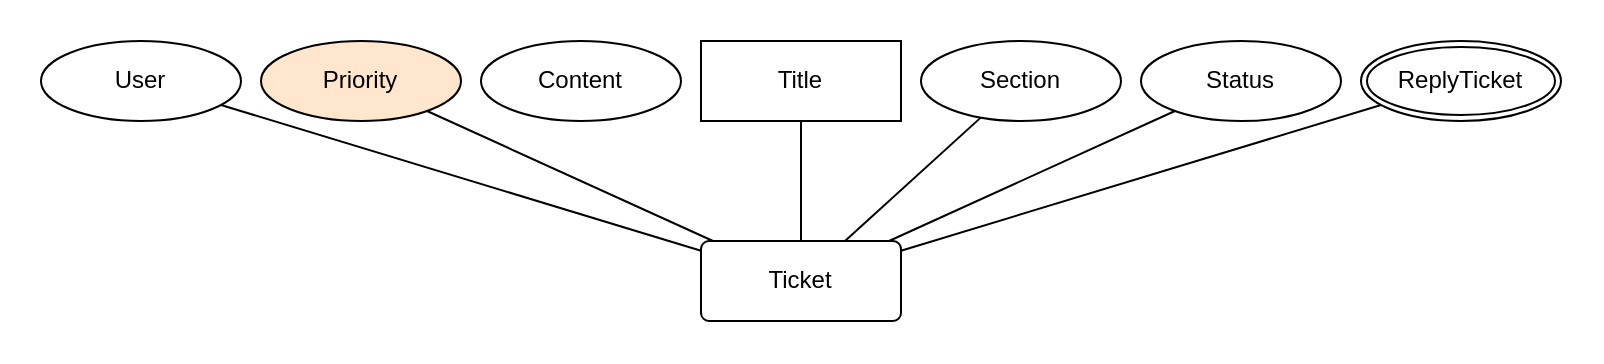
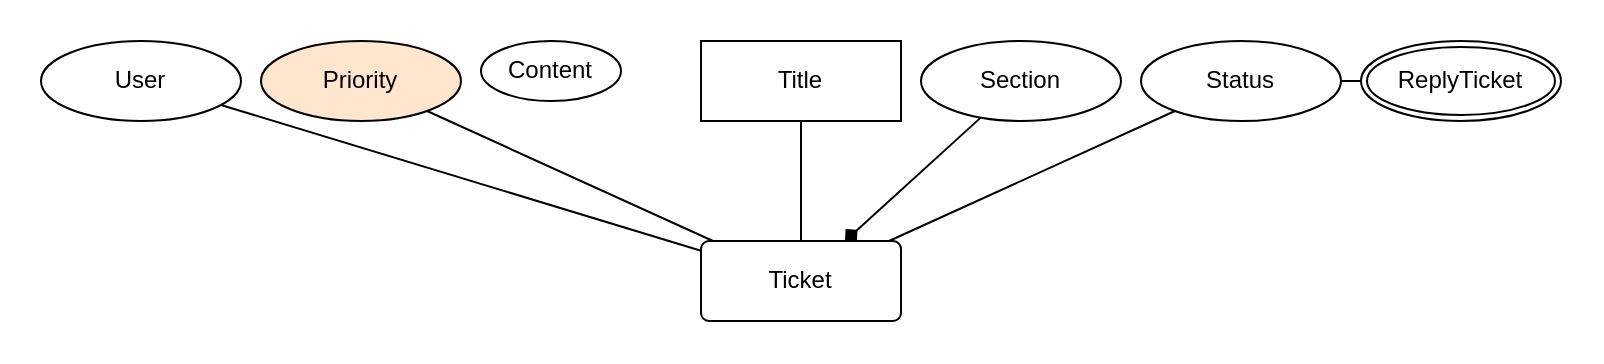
  <mxCell id="0" />
  <mxCell id="1" parent="0" />
  <mxCell id="2" value="Ticket" style="rounded=1;arcSize=10;whiteSpace=wrap;html=1;align=center;" parent="1" vertex="1"><mxGeometry x="350" y="120" width="100" height="40" as="geometry" /></mxCell>
  <mxCell id="3" value="Title" style="whiteSpace=wrap;html=1;align=center;rounded=0;" parent="1" vertex="1"><mxGeometry x="350" y="20" width="100" height="40" as="geometry" /></mxCell>
- <mxCell id="4" value="Content" style="ellipse;whiteSpace=wrap;html=1;align=center;" parent="1" vertex="1"><mxGeometry x="240" y="20" width="100" height="40" as="geometry" /></mxCell>
+ <mxCell id="4" value="Content" style="ellipse;whiteSpace=wrap;html=1;align=center;" parent="1" vertex="1"><mxGeometry x="240" y="20" width="70" height="30" as="geometry" /></mxCell>
  <mxCell id="5" value="" style="endArrow=none;html=1;rounded=0;" parent="1" source="3" target="2" edge="1"><mxGeometry relative="1" as="geometry"><mxPoint x="540" y="90" as="sourcePoint" /><mxPoint x="700" y="90" as="targetPoint" /></mxGeometry></mxCell>
  <mxCell id="6" value="Section" style="ellipse;whiteSpace=wrap;html=1;align=center;" parent="1" vertex="1"><mxGeometry x="460" y="20" width="100" height="40" as="geometry" /></mxCell>
  <mxCell id="7" value="Priority" style="ellipse;whiteSpace=wrap;html=1;align=center;fillColor=#ffe6cc;" parent="1" vertex="1"><mxGeometry x="130" y="20" width="100" height="40" as="geometry" /></mxCell>
  <mxCell id="8" value="Status" style="ellipse;whiteSpace=wrap;html=1;align=center;" parent="1" vertex="1"><mxGeometry x="570" y="20" width="100" height="40" as="geometry" /></mxCell>
  <mxCell id="9" value="ReplyTicket" style="ellipse;shape=doubleEllipse;margin=3;whiteSpace=wrap;html=1;align=center;" parent="1" vertex="1"><mxGeometry x="680" y="20" width="100" height="40" as="geometry" /></mxCell>
  <mxCell id="10" value="" style="endArrow=none;html=1;rounded=0;" parent="1" source="7" target="2" edge="1"><mxGeometry relative="1" as="geometry"><mxPoint x="150" y="120" as="sourcePoint" /><mxPoint x="310" y="120" as="targetPoint" /></mxGeometry></mxCell>
- <mxCell id="11" value="" style="endArrow=none;html=1;rounded=0;" parent="1" source="6" target="2" edge="1"><mxGeometry relative="1" as="geometry"><mxPoint x="223" y="65" as="sourcePoint" /><mxPoint x="366" y="130" as="targetPoint" /></mxGeometry></mxCell>
+ <mxCell id="11" value="" style="endArrow=diamond;html=1;rounded=0;" parent="1" source="6" target="2" edge="1"><mxGeometry relative="1" as="geometry"><mxPoint x="223" y="65" as="sourcePoint" /><mxPoint x="366" y="130" as="targetPoint" /></mxGeometry></mxCell>
  <mxCell id="12" value="" style="endArrow=none;html=1;rounded=0;" parent="1" source="8" target="2" edge="1"><mxGeometry relative="1" as="geometry"><mxPoint x="500" y="68" as="sourcePoint" /><mxPoint x="432" y="130" as="targetPoint" /></mxGeometry></mxCell>
- <mxCell id="13" value="" style="endArrow=none;html=1;rounded=0;" parent="1" source="9" target="2" edge="1"><mxGeometry relative="1" as="geometry"><mxPoint x="597" y="65" as="sourcePoint" /><mxPoint x="454" y="130" as="targetPoint" /></mxGeometry></mxCell>
+ <mxCell id="13" value="" style="endArrow=none;html=1;rounded=0;" parent="1" source="9" target="8" edge="1"><mxGeometry relative="1" as="geometry"><mxPoint x="597" y="65" as="sourcePoint" /><mxPoint x="454" y="130" as="targetPoint" /></mxGeometry></mxCell>
  <mxCell id="14" value="User" style="ellipse;whiteSpace=wrap;html=1;align=center;" parent="1" vertex="1"><mxGeometry x="20" y="20" width="100" height="40" as="geometry" /></mxCell>
  <mxCell id="15" value="" style="endArrow=none;html=1;rounded=0;" parent="1" source="14" target="2" edge="1"><mxGeometry relative="1" as="geometry"><mxPoint x="50" y="130" as="sourcePoint" /><mxPoint x="210" y="130" as="targetPoint" /></mxGeometry></mxCell>
